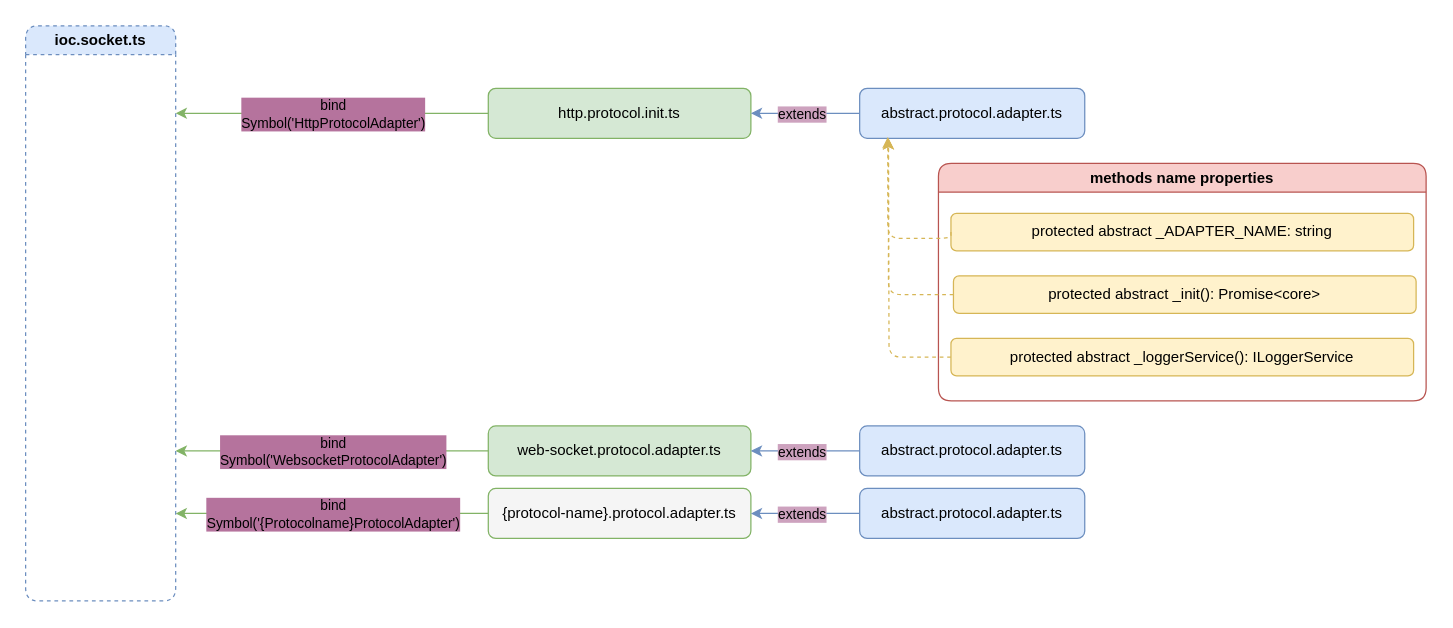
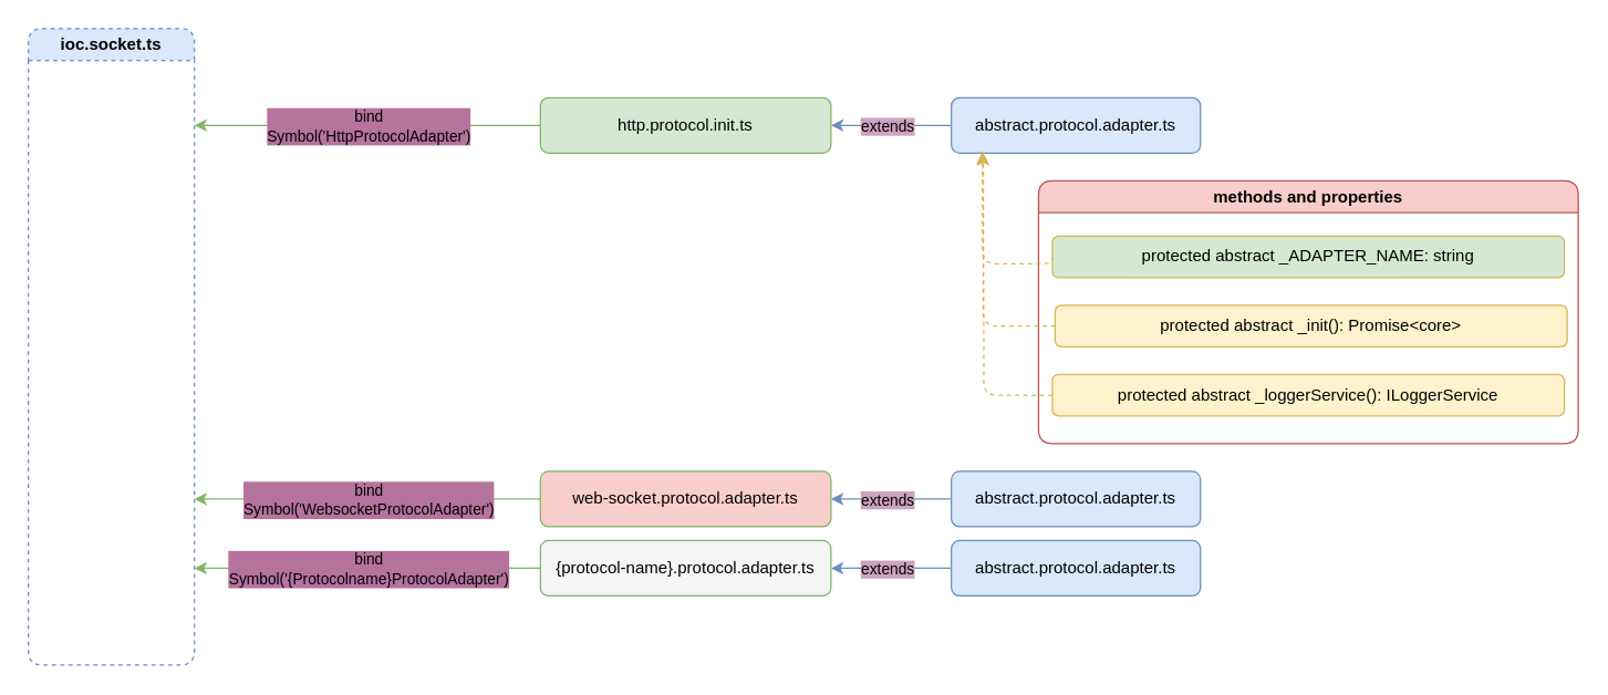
  <mxCell id="0" />
  <mxCell id="1" parent="0" />
  <mxCell id="2" value="ioc.socket.ts" style="swimlane;whiteSpace=wrap;html=1;rounded=1;dashed=1;fillColor=#dae8fc;strokeColor=#6c8ebf;" vertex="1" parent="1"><mxGeometry x="20" y="20" width="120" height="460" as="geometry" /></mxCell>
- <mxCell id="3" value="web-socket.protocol.adapter.ts" style="rounded=1;whiteSpace=wrap;html=1;fillColor=#d5e8d4;strokeColor=#82b366;" vertex="1" parent="1"><mxGeometry x="390" y="340" width="210" height="40" as="geometry" /></mxCell>
+ <mxCell id="3" value="web-socket.protocol.adapter.ts" style="rounded=1;whiteSpace=wrap;html=1;fillColor=#f8cecc;strokeColor=#82b366;" vertex="1" parent="1"><mxGeometry x="390" y="340" width="210" height="40" as="geometry" /></mxCell>
  <mxCell id="4" style="edgeStyle=orthogonalEdgeStyle;rounded=1;orthogonalLoop=1;jettySize=auto;html=1;entryX=1;entryY=0.5;entryDx=0;entryDy=0;fillColor=#dae8fc;strokeColor=#6c8ebf;" edge="1" parent="1" source="5" target="3"><mxGeometry relative="1" as="geometry" /></mxCell>
  <mxCell id="5" value="abstract.protocol.adapter.ts" style="rounded=1;whiteSpace=wrap;html=1;fillColor=#dae8fc;strokeColor=#6c8ebf;" vertex="1" parent="1"><mxGeometry x="687" y="340" width="180" height="40" as="geometry" /></mxCell>
  <mxCell id="6" value="extends" style="edgeLabel;html=1;align=center;verticalAlign=middle;resizable=0;points=[];labelBackgroundColor=#CDA2BE;" vertex="1" connectable="0" parent="1"><mxGeometry x="640" y="360" as="geometry" /></mxCell>
  <mxCell id="7" value="&lt;span style=&quot;color: rgb(0, 0, 0); font-family: Helvetica; font-size: 11px; font-style: normal; font-variant-ligatures: normal; font-variant-caps: normal; font-weight: 400; letter-spacing: normal; orphans: 2; text-align: center; text-indent: 0px; text-transform: none; widows: 2; word-spacing: 0px; -webkit-text-stroke-width: 0px; text-decoration-thickness: initial; text-decoration-style: initial; text-decoration-color: initial; float: none; display: inline !important;&quot;&gt;bind&lt;/span&gt;&lt;br style=&quot;border-color: var(--border-color); color: rgb(0, 0, 0); font-family: Helvetica; font-size: 11px; font-style: normal; font-variant-ligatures: normal; font-variant-caps: normal; font-weight: 400; letter-spacing: normal; orphans: 2; text-align: center; text-indent: 0px; text-transform: none; widows: 2; word-spacing: 0px; -webkit-text-stroke-width: 0px; text-decoration-thickness: initial; text-decoration-style: initial; text-decoration-color: initial;&quot;&gt;&lt;span style=&quot;color: rgb(0, 0, 0); font-family: Helvetica; font-size: 11px; font-style: normal; font-variant-ligatures: normal; font-variant-caps: normal; font-weight: 400; letter-spacing: normal; orphans: 2; text-align: center; text-indent: 0px; text-transform: none; widows: 2; word-spacing: 0px; -webkit-text-stroke-width: 0px; text-decoration-thickness: initial; text-decoration-style: initial; text-decoration-color: initial; float: none; display: inline !important;&quot;&gt;Symbol('HttpProtocolAdapter')&lt;/span&gt;" style="edgeStyle=orthogonalEdgeStyle;rounded=0;orthogonalLoop=1;jettySize=auto;html=1;fillColor=#d5e8d4;strokeColor=#82b366;labelBackgroundColor=#B5739D;" edge="1" parent="1" source="8"><mxGeometry relative="1" as="geometry"><mxPoint x="140" y="90" as="targetPoint" /></mxGeometry></mxCell>
  <mxCell id="8" value="http.protocol.init.ts" style="rounded=1;whiteSpace=wrap;html=1;fillColor=#d5e8d4;strokeColor=#82b366;" vertex="1" parent="1"><mxGeometry x="390" y="70" width="210" height="40" as="geometry" /></mxCell>
  <mxCell id="9" style="edgeStyle=orthogonalEdgeStyle;rounded=1;orthogonalLoop=1;jettySize=auto;html=1;entryX=1;entryY=0.5;entryDx=0;entryDy=0;fillColor=#dae8fc;strokeColor=#6c8ebf;" edge="1" parent="1" source="10" target="8"><mxGeometry relative="1" as="geometry" /></mxCell>
  <mxCell id="10" value="abstract.protocol.adapter.ts" style="rounded=1;whiteSpace=wrap;html=1;fillColor=#dae8fc;strokeColor=#6c8ebf;" vertex="1" parent="1"><mxGeometry x="687" y="70" width="180" height="40" as="geometry" /></mxCell>
- <mxCell id="11" value="methods name properties" style="swimlane;whiteSpace=wrap;html=1;fillColor=#f8cecc;strokeColor=#b85450;rounded=1;" vertex="1" parent="1"><mxGeometry x="750" y="130" width="390" height="190" as="geometry" /></mxCell>
- <mxCell id="12" value="protected abstract&amp;nbsp;_ADAPTER_NAME: string" style="rounded=1;whiteSpace=wrap;html=1;fillColor=#fff2cc;strokeColor=#d6b656;" vertex="1" parent="11"><mxGeometry x="10" y="40" width="370" height="30" as="geometry" /></mxCell>
+ <mxCell id="11" value="methods and properties" style="swimlane;whiteSpace=wrap;html=1;fillColor=#f8cecc;strokeColor=#b85450;rounded=1;" vertex="1" parent="1"><mxGeometry x="750" y="130" width="390" height="190" as="geometry" /></mxCell>
+ <mxCell id="12" value="protected abstract&amp;nbsp;_ADAPTER_NAME: string" style="rounded=1;whiteSpace=wrap;html=1;fillColor=#d5e8d4;strokeColor=#d6b656;" vertex="1" parent="11"><mxGeometry x="10" y="40" width="370" height="30" as="geometry" /></mxCell>
  <mxCell id="13" value="protected abstract&amp;nbsp;_init(): Promise&amp;lt;core&amp;gt;" style="rounded=1;whiteSpace=wrap;html=1;fillColor=#fff2cc;strokeColor=#d6b656;" vertex="1" parent="11"><mxGeometry x="12" y="90" width="370" height="30" as="geometry" /></mxCell>
  <mxCell id="14" style="edgeStyle=orthogonalEdgeStyle;rounded=1;orthogonalLoop=1;jettySize=auto;html=1;fillColor=#fff2cc;strokeColor=#d6b656;dashed=1;" edge="1" parent="11" source="15"><mxGeometry relative="1" as="geometry"><mxPoint x="-40" y="-20" as="targetPoint" /></mxGeometry></mxCell>
  <mxCell id="15" value="protected abstract&amp;nbsp;_loggerService(): ILoggerService" style="rounded=1;whiteSpace=wrap;html=1;fillColor=#fff2cc;strokeColor=#d6b656;" vertex="1" parent="11"><mxGeometry x="10" y="140" width="370" height="30" as="geometry" /></mxCell>
  <mxCell id="16" style="edgeStyle=orthogonalEdgeStyle;rounded=1;orthogonalLoop=1;jettySize=auto;html=1;exitX=0;exitY=0.5;exitDx=0;exitDy=0;fillColor=#fff2cc;strokeColor=#d6b656;dashed=1;entryX=0.125;entryY=0.975;entryDx=0;entryDy=0;entryPerimeter=0;" edge="1" parent="1" source="12" target="10"><mxGeometry relative="1" as="geometry"><mxPoint x="710" y="120" as="targetPoint" /><Array as="points"><mxPoint x="710" y="190" /><mxPoint x="710" y="109" /></Array></mxGeometry></mxCell>
  <mxCell id="17" value="extends" style="edgeLabel;html=1;align=center;verticalAlign=middle;resizable=0;points=[];labelBackgroundColor=#CDA2BE;" vertex="1" connectable="0" parent="1"><mxGeometry x="640" y="90" as="geometry" /></mxCell>
  <mxCell id="18" style="edgeStyle=orthogonalEdgeStyle;rounded=1;orthogonalLoop=1;jettySize=auto;html=1;entryX=0.128;entryY=1;entryDx=0;entryDy=0;entryPerimeter=0;exitX=0;exitY=0.5;exitDx=0;exitDy=0;fillColor=#fff2cc;strokeColor=#d6b656;dashed=1;" edge="1" parent="1" source="13" target="10"><mxGeometry relative="1" as="geometry" /></mxCell>
  <mxCell id="19" value="&lt;span style=&quot;color: rgb(0, 0, 0); font-family: Helvetica; font-size: 11px; font-style: normal; font-variant-ligatures: normal; font-variant-caps: normal; font-weight: 400; letter-spacing: normal; orphans: 2; text-align: center; text-indent: 0px; text-transform: none; widows: 2; word-spacing: 0px; -webkit-text-stroke-width: 0px; text-decoration-thickness: initial; text-decoration-style: initial; text-decoration-color: initial; float: none; display: inline !important;&quot;&gt;bind&lt;/span&gt;&lt;br style=&quot;border-color: var(--border-color); color: rgb(0, 0, 0); font-family: Helvetica; font-size: 11px; font-style: normal; font-variant-ligatures: normal; font-variant-caps: normal; font-weight: 400; letter-spacing: normal; orphans: 2; text-align: center; text-indent: 0px; text-transform: none; widows: 2; word-spacing: 0px; -webkit-text-stroke-width: 0px; text-decoration-thickness: initial; text-decoration-style: initial; text-decoration-color: initial;&quot;&gt;&lt;span style=&quot;color: rgb(0, 0, 0); font-family: Helvetica; font-size: 11px; font-style: normal; font-variant-ligatures: normal; font-variant-caps: normal; font-weight: 400; letter-spacing: normal; orphans: 2; text-align: center; text-indent: 0px; text-transform: none; widows: 2; word-spacing: 0px; -webkit-text-stroke-width: 0px; text-decoration-thickness: initial; text-decoration-style: initial; text-decoration-color: initial; float: none; display: inline !important;&quot;&gt;Symbol('WebsocketProtocolAdapter')&lt;/span&gt;" style="edgeStyle=orthogonalEdgeStyle;rounded=0;orthogonalLoop=1;jettySize=auto;html=1;fillColor=#d5e8d4;strokeColor=#82b366;labelBackgroundColor=#B5739D;exitX=0;exitY=0.5;exitDx=0;exitDy=0;" edge="1" parent="1" source="3"><mxGeometry relative="1" as="geometry"><mxPoint x="140" y="360" as="targetPoint" /><mxPoint x="370" y="360" as="sourcePoint" /></mxGeometry></mxCell>
  <mxCell id="20" value="{protocol-name}.protocol.adapter.ts" style="rounded=1;whiteSpace=wrap;html=1;fillColor=#f5f5f5;strokeColor=#82b366;" vertex="1" parent="1"><mxGeometry x="390" y="390" width="210" height="40" as="geometry" /></mxCell>
  <mxCell id="21" style="edgeStyle=orthogonalEdgeStyle;rounded=1;orthogonalLoop=1;jettySize=auto;html=1;entryX=1;entryY=0.5;entryDx=0;entryDy=0;fillColor=#dae8fc;strokeColor=#6c8ebf;" edge="1" parent="1" source="22" target="20"><mxGeometry relative="1" as="geometry" /></mxCell>
  <mxCell id="22" value="abstract.protocol.adapter.ts" style="rounded=1;whiteSpace=wrap;html=1;fillColor=#dae8fc;strokeColor=#6c8ebf;" vertex="1" parent="1"><mxGeometry x="687" y="390" width="180" height="40" as="geometry" /></mxCell>
  <mxCell id="23" value="extends" style="edgeLabel;html=1;align=center;verticalAlign=middle;resizable=0;points=[];labelBackgroundColor=#CDA2BE;" vertex="1" connectable="0" parent="1"><mxGeometry x="640" y="410" as="geometry" /></mxCell>
  <mxCell id="24" value="&lt;span style=&quot;color: rgb(0, 0, 0); font-family: Helvetica; font-size: 11px; font-style: normal; font-variant-ligatures: normal; font-variant-caps: normal; font-weight: 400; letter-spacing: normal; orphans: 2; text-align: center; text-indent: 0px; text-transform: none; widows: 2; word-spacing: 0px; -webkit-text-stroke-width: 0px; text-decoration-thickness: initial; text-decoration-style: initial; text-decoration-color: initial; float: none; display: inline !important;&quot;&gt;bind&lt;/span&gt;&lt;br style=&quot;border-color: var(--border-color); color: rgb(0, 0, 0); font-family: Helvetica; font-size: 11px; font-style: normal; font-variant-ligatures: normal; font-variant-caps: normal; font-weight: 400; letter-spacing: normal; orphans: 2; text-align: center; text-indent: 0px; text-transform: none; widows: 2; word-spacing: 0px; -webkit-text-stroke-width: 0px; text-decoration-thickness: initial; text-decoration-style: initial; text-decoration-color: initial;&quot;&gt;&lt;span style=&quot;color: rgb(0, 0, 0); font-family: Helvetica; font-size: 11px; font-style: normal; font-variant-ligatures: normal; font-variant-caps: normal; font-weight: 400; letter-spacing: normal; orphans: 2; text-align: center; text-indent: 0px; text-transform: none; widows: 2; word-spacing: 0px; -webkit-text-stroke-width: 0px; text-decoration-thickness: initial; text-decoration-style: initial; text-decoration-color: initial; float: none; display: inline !important;&quot;&gt;Symbol('{Protocolname}ProtocolAdapter')&lt;/span&gt;" style="edgeStyle=orthogonalEdgeStyle;rounded=0;orthogonalLoop=1;jettySize=auto;html=1;fillColor=#d5e8d4;strokeColor=#82b366;labelBackgroundColor=#B5739D;exitX=0;exitY=0.5;exitDx=0;exitDy=0;" edge="1" parent="1" source="20"><mxGeometry relative="1" as="geometry"><mxPoint x="140" y="410" as="targetPoint" /><mxPoint x="370" y="410" as="sourcePoint" /></mxGeometry></mxCell>
